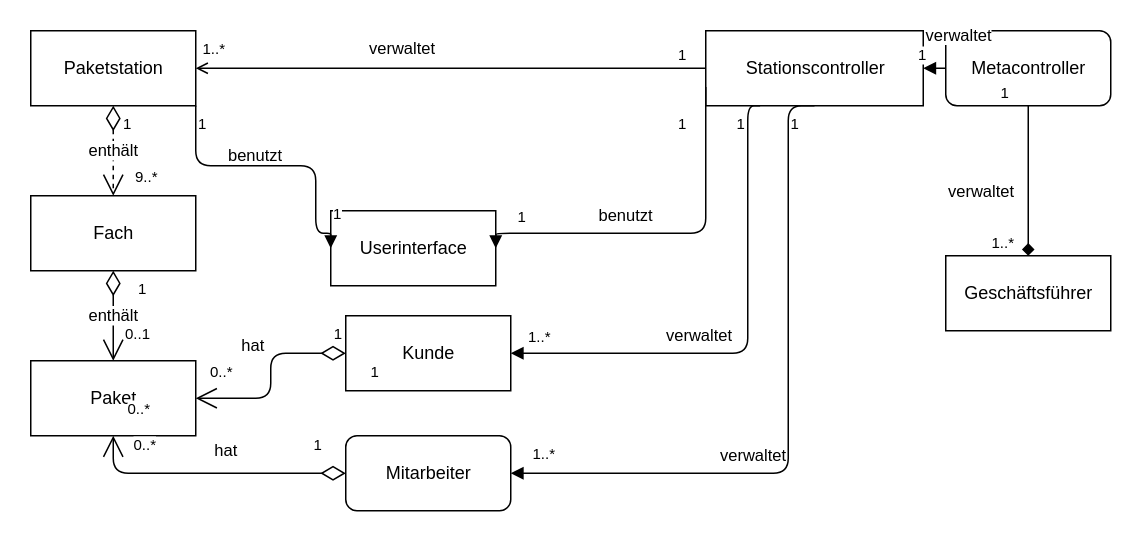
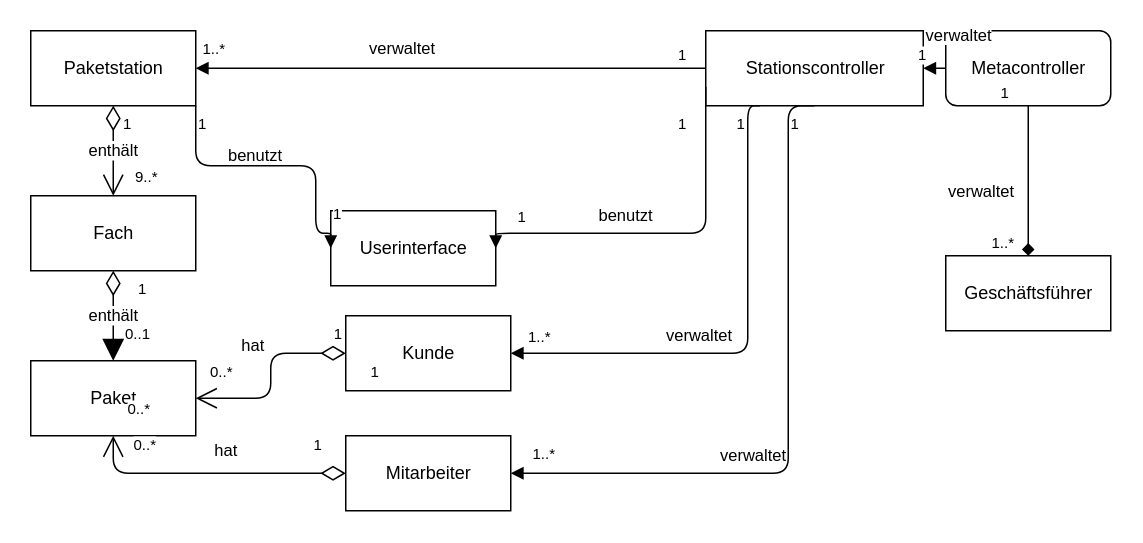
  <mxCell id="0" />
  <mxCell id="1" parent="0" />
  <mxCell id="2" value="Stationscontroller" style="html=1;" vertex="1" parent="1"><mxGeometry x="470" y="20" width="145" height="50" as="geometry" /></mxCell>
  <mxCell id="3" value="Paket" style="html=1;" vertex="1" parent="1"><mxGeometry x="20" y="240" width="110" height="50" as="geometry" /></mxCell>
  <mxCell id="4" value="Userinterface" style="html=1;" vertex="1" parent="1"><mxGeometry x="220" y="140" width="110" height="50" as="geometry" /></mxCell>
  <mxCell id="5" value="Fach" style="html=1;" vertex="1" parent="1"><mxGeometry x="20" y="130" width="110" height="50" as="geometry" /></mxCell>
  <mxCell id="6" value="Kunde" style="html=1;" vertex="1" parent="1"><mxGeometry x="230" y="210" width="110" height="50" as="geometry" /></mxCell>
- <mxCell id="7" value="Mitarbeiter" style="html=1;rounded=1;" vertex="1" parent="1"><mxGeometry x="230" y="290" width="110" height="50" as="geometry" /></mxCell>
+ <mxCell id="7" value="Mitarbeiter" style="html=1;" vertex="1" parent="1"><mxGeometry x="230" y="290" width="110" height="50" as="geometry" /></mxCell>
  <mxCell id="8" value="Paketstation" style="html=1;" vertex="1" parent="1"><mxGeometry x="20" y="20" width="110" height="50" as="geometry" /></mxCell>
- <mxCell id="9" value="enthält" style="endArrow=open;html=1;endSize=12;startArrow=diamondThin;startSize=14;startFill=0;edgeStyle=orthogonalEdgeStyle;entryX=0.5;entryY=0;entryDx=0;entryDy=0;dashed=1;" edge="1" parent="1" source="8" target="5"><mxGeometry relative="1" as="geometry"><mxPoint x="-400" y="320" as="sourcePoint" /><mxPoint x="150" y="170" as="targetPoint" /></mxGeometry></mxCell>
+ <mxCell id="9" value="enthält" style="endArrow=open;html=1;endSize=12;startArrow=diamondThin;startSize=14;startFill=0;edgeStyle=orthogonalEdgeStyle;entryX=0.5;entryY=0;entryDx=0;entryDy=0;" edge="1" parent="1" source="8" target="5"><mxGeometry relative="1" as="geometry"><mxPoint x="-400" y="320" as="sourcePoint" /><mxPoint x="150" y="170" as="targetPoint" /></mxGeometry></mxCell>
  <mxCell id="10" value="1" style="resizable=0;html=1;align=left;verticalAlign=top;labelBackgroundColor=#ffffff;fontSize=10;" connectable="0" vertex="1" parent="9"><mxGeometry x="-1" relative="1" as="geometry"><mxPoint x="4.59" as="offset" /></mxGeometry></mxCell>
  <mxCell id="11" value="9..*" style="resizable=0;html=1;align=right;verticalAlign=top;labelBackgroundColor=#ffffff;fontSize=10;" connectable="0" vertex="1" parent="9"><mxGeometry x="1" relative="1" as="geometry"><mxPoint x="30" y="-25" as="offset" /></mxGeometry></mxCell>
- <mxCell id="12" value="enthält" style="endArrow=open;html=1;endSize=12;startArrow=diamondThin;startSize=14;startFill=0;edgeStyle=orthogonalEdgeStyle;exitX=0.5;exitY=1;exitDx=0;exitDy=0;entryX=0.5;entryY=0;entryDx=0;entryDy=0;" edge="1" parent="1" source="5" target="3"><mxGeometry relative="1" as="geometry"><mxPoint x="-400" y="310" as="sourcePoint" /><mxPoint x="-240" y="310" as="targetPoint" /></mxGeometry></mxCell>
+ <mxCell id="12" value="enthält" style="endArrow=block;html=1;endSize=12;startArrow=diamondThin;startSize=14;startFill=0;edgeStyle=orthogonalEdgeStyle;exitX=0.5;exitY=1;exitDx=0;exitDy=0;entryX=0.5;entryY=0;entryDx=0;entryDy=0;" edge="1" parent="1" source="5" target="3"><mxGeometry relative="1" as="geometry"><mxPoint x="-400" y="310" as="sourcePoint" /><mxPoint x="-240" y="310" as="targetPoint" /></mxGeometry></mxCell>
  <mxCell id="13" value="1" style="resizable=0;html=1;align=left;verticalAlign=top;labelBackgroundColor=#ffffff;fontSize=10;" connectable="0" vertex="1" parent="12"><mxGeometry x="-1" relative="1" as="geometry"><mxPoint x="15" as="offset" /></mxGeometry></mxCell>
  <mxCell id="14" value="0..1" style="resizable=0;html=1;align=right;verticalAlign=top;labelBackgroundColor=#ffffff;fontSize=10;" connectable="0" vertex="1" parent="12"><mxGeometry x="1" relative="1" as="geometry"><mxPoint x="25" y="-30" as="offset" /></mxGeometry></mxCell>
- <mxCell id="15" value="verwaltet" style="endArrow=open;endFill=1;html=1;edgeStyle=orthogonalEdgeStyle;align=left;verticalAlign=top;exitX=0;exitY=0.5;exitDx=0;exitDy=0;entryX=1;entryY=0.5;entryDx=0;entryDy=0;" edge="1" parent="1" source="2" target="8"><mxGeometry x="0.331" y="-26" relative="1" as="geometry"><mxPoint x="-20" y="310" as="sourcePoint" /><mxPoint x="160" y="-10" as="targetPoint" /><mxPoint as="offset" /></mxGeometry></mxCell>
+ <mxCell id="15" value="verwaltet" style="endArrow=block;endFill=1;html=1;edgeStyle=orthogonalEdgeStyle;align=left;verticalAlign=top;exitX=0;exitY=0.5;exitDx=0;exitDy=0;entryX=1;entryY=0.5;entryDx=0;entryDy=0;" edge="1" parent="1" source="2" target="8"><mxGeometry x="0.331" y="-26" relative="1" as="geometry"><mxPoint x="-20" y="310" as="sourcePoint" /><mxPoint x="160" y="-10" as="targetPoint" /><mxPoint as="offset" /></mxGeometry></mxCell>
  <mxCell id="16" value="1" style="resizable=0;html=1;align=left;verticalAlign=bottom;labelBackgroundColor=#ffffff;fontSize=10;" connectable="0" vertex="1" parent="15"><mxGeometry x="-1" relative="1" as="geometry"><mxPoint x="-20.12" y="-0.59" as="offset" /></mxGeometry></mxCell>
  <mxCell id="17" value="1..*" style="resizable=0;html=1;align=left;verticalAlign=bottom;labelBackgroundColor=#ffffff;fontSize=10;" connectable="0" vertex="1" parent="1"><mxGeometry x="159.998" y="29.998" as="geometry"><mxPoint x="-27.12" y="10.41" as="offset" /></mxGeometry></mxCell>
  <mxCell id="18" value="benutzt" style="endArrow=block;endFill=1;html=1;edgeStyle=orthogonalEdgeStyle;align=left;verticalAlign=top;entryX=0;entryY=0.5;entryDx=0;entryDy=0;exitX=1;exitY=1;exitDx=0;exitDy=0;" edge="1" parent="1" source="8" target="4"><mxGeometry x="-0.351" y="20" relative="1" as="geometry"><mxPoint x="310" y="70" as="sourcePoint" /><mxPoint x="140" y="55.167" as="targetPoint" /><mxPoint as="offset" /><Array as="points"><mxPoint x="130" y="110" /><mxPoint x="210" y="110" /><mxPoint x="210" y="155" /></Array></mxGeometry></mxCell>
  <mxCell id="19" value="1" style="resizable=0;html=1;align=left;verticalAlign=bottom;labelBackgroundColor=#ffffff;fontSize=10;" connectable="0" vertex="1" parent="18"><mxGeometry x="-1" relative="1" as="geometry"><mxPoint x="-3.553e-15" y="19.83" as="offset" /></mxGeometry></mxCell>
  <mxCell id="20" value="1" style="resizable=0;html=1;align=left;verticalAlign=bottom;labelBackgroundColor=#ffffff;fontSize=10;" connectable="0" vertex="1" parent="1"><mxGeometry x="210" y="139.997" as="geometry"><mxPoint x="10.0" y="9.83" as="offset" /></mxGeometry></mxCell>
  <mxCell id="21" value="benutzt" style="endArrow=block;endFill=1;html=1;edgeStyle=orthogonalEdgeStyle;align=left;verticalAlign=top;entryX=1;entryY=0.5;entryDx=0;entryDy=0;exitX=0;exitY=0.75;exitDx=0;exitDy=0;" edge="1" parent="1" source="2" target="4"><mxGeometry x="0.385" y="-25" relative="1" as="geometry"><mxPoint x="390" y="69.997" as="sourcePoint" /><mxPoint x="490" y="154.997" as="targetPoint" /><mxPoint as="offset" /><Array as="points"><mxPoint x="470" y="155" /></Array></mxGeometry></mxCell>
  <mxCell id="22" value="1" style="resizable=0;html=1;align=left;verticalAlign=bottom;labelBackgroundColor=#ffffff;fontSize=10;" connectable="0" vertex="1" parent="21"><mxGeometry x="-1" relative="1" as="geometry"><mxPoint x="-20.0" y="32.33" as="offset" /></mxGeometry></mxCell>
  <mxCell id="23" value="1" style="resizable=0;html=1;align=left;verticalAlign=bottom;labelBackgroundColor=#ffffff;fontSize=10;" connectable="0" vertex="1" parent="1"><mxGeometry x="343.33" y="119.997" as="geometry"><mxPoint x="-3.553e-15" y="32.33" as="offset" /></mxGeometry></mxCell>
  <mxCell id="24" value="hat" style="endArrow=open;html=1;endSize=12;startArrow=diamondThin;startSize=14;startFill=0;edgeStyle=orthogonalEdgeStyle;entryX=1;entryY=0.5;entryDx=0;entryDy=0;" edge="1" parent="1" source="6" target="3"><mxGeometry x="-0.225" y="-13" relative="1" as="geometry"><mxPoint x="85" y="190.167" as="sourcePoint" /><mxPoint x="85" y="250.167" as="targetPoint" /><mxPoint x="1" y="-5" as="offset" /></mxGeometry></mxCell>
  <mxCell id="25" value="1" style="resizable=0;html=1;align=left;verticalAlign=top;labelBackgroundColor=#ffffff;fontSize=10;" connectable="0" vertex="1" parent="24"><mxGeometry x="-1" relative="1" as="geometry"><mxPoint x="15" as="offset" /></mxGeometry></mxCell>
  <mxCell id="26" value="0..*" style="resizable=0;html=1;align=right;verticalAlign=top;labelBackgroundColor=#ffffff;fontSize=10;" connectable="0" vertex="1" parent="24"><mxGeometry x="1" relative="1" as="geometry"><mxPoint x="25" y="-30" as="offset" /></mxGeometry></mxCell>
  <mxCell id="27" value="1" style="resizable=0;html=1;align=right;verticalAlign=top;labelBackgroundColor=#ffffff;fontSize=10;" connectable="0" vertex="1" parent="1"><mxGeometry x="199.997" y="245.167" as="geometry"><mxPoint x="28" y="-35" as="offset" /></mxGeometry></mxCell>
  <mxCell id="28" value="hat" style="endArrow=open;html=1;endSize=12;startArrow=diamondThin;startSize=14;startFill=0;edgeStyle=orthogonalEdgeStyle;entryX=0.5;entryY=1;entryDx=0;entryDy=0;exitX=0;exitY=0.5;exitDx=0;exitDy=0;" edge="1" parent="1" source="7" target="3"><mxGeometry x="0.893" y="-75" relative="1" as="geometry"><mxPoint x="243.33" y="245.167" as="sourcePoint" /><mxPoint x="140" y="275.167" as="targetPoint" /><mxPoint as="offset" /></mxGeometry></mxCell>
  <mxCell id="29" value="1" style="resizable=0;html=1;align=left;verticalAlign=top;labelBackgroundColor=#ffffff;fontSize=10;" connectable="0" vertex="1" parent="28"><mxGeometry x="-1" relative="1" as="geometry"><mxPoint x="-23.33" y="-30.83" as="offset" /></mxGeometry></mxCell>
  <mxCell id="30" value="0..*" style="resizable=0;html=1;align=right;verticalAlign=top;labelBackgroundColor=#ffffff;fontSize=10;" connectable="0" vertex="1" parent="28"><mxGeometry x="1" relative="1" as="geometry"><mxPoint x="25" y="-30" as="offset" /></mxGeometry></mxCell>
  <mxCell id="31" value="0..*" style="resizable=0;html=1;align=left;verticalAlign=top;labelBackgroundColor=#ffffff;fontSize=10;" connectable="0" vertex="1" parent="1"><mxGeometry x="380.003" y="279.997" as="geometry"><mxPoint x="-293.33" y="4" as="offset" /></mxGeometry></mxCell>
  <mxCell id="32" value="verwaltet" style="endArrow=block;endFill=1;html=1;edgeStyle=orthogonalEdgeStyle;align=left;verticalAlign=top;entryX=1;entryY=0.5;entryDx=0;entryDy=0;exitX=0.25;exitY=1;exitDx=0;exitDy=0;" edge="1" parent="1" source="2" target="6"><mxGeometry x="0.385" y="-25" relative="1" as="geometry"><mxPoint x="480" y="67.667" as="sourcePoint" /><mxPoint x="350" y="165.167" as="targetPoint" /><mxPoint as="offset" /><Array as="points"><mxPoint x="498" y="235" /></Array></mxGeometry></mxCell>
  <mxCell id="33" value="1" style="resizable=0;html=1;align=left;verticalAlign=bottom;labelBackgroundColor=#ffffff;fontSize=10;" connectable="0" vertex="1" parent="32"><mxGeometry x="-1" relative="1" as="geometry"><mxPoint x="-17.5" y="19.83" as="offset" /></mxGeometry></mxCell>
  <mxCell id="34" value="1..*" style="resizable=0;html=1;align=left;verticalAlign=bottom;labelBackgroundColor=#ffffff;fontSize=10;" connectable="0" vertex="1" parent="1"><mxGeometry x="350" y="199.997" as="geometry"><mxPoint x="-3.553e-15" y="32.33" as="offset" /></mxGeometry></mxCell>
  <mxCell id="35" value="verwaltet" style="endArrow=block;endFill=1;html=1;edgeStyle=orthogonalEdgeStyle;align=left;verticalAlign=top;entryX=1;entryY=0.5;entryDx=0;entryDy=0;exitX=0.5;exitY=1;exitDx=0;exitDy=0;" edge="1" parent="1" source="2" target="7"><mxGeometry x="0.385" y="-25" relative="1" as="geometry"><mxPoint x="507.5" y="80.167" as="sourcePoint" /><mxPoint x="353.333" y="245.167" as="targetPoint" /><mxPoint as="offset" /><Array as="points"><mxPoint x="525" y="315" /></Array></mxGeometry></mxCell>
  <mxCell id="36" value="1" style="resizable=0;html=1;align=left;verticalAlign=bottom;labelBackgroundColor=#ffffff;fontSize=10;" connectable="0" vertex="1" parent="35"><mxGeometry x="-1" relative="1" as="geometry"><mxPoint x="-17.5" y="19.83" as="offset" /></mxGeometry></mxCell>
  <mxCell id="37" value="1..*" style="resizable=0;html=1;align=left;verticalAlign=bottom;labelBackgroundColor=#ffffff;fontSize=10;" connectable="0" vertex="1" parent="1"><mxGeometry x="370" y="289.997" as="geometry"><mxPoint x="-17.5" y="19.83" as="offset" /></mxGeometry></mxCell>
  <mxCell id="38" value="Geschäftsführer" style="html=1;" vertex="1" parent="1"><mxGeometry x="630" y="170" width="110" height="50" as="geometry" /></mxCell>
  <mxCell id="39" value="Metacontroller" style="html=1;rounded=1;" vertex="1" parent="1"><mxGeometry x="630" y="20" width="110" height="50" as="geometry" /></mxCell>
  <mxCell id="40" value="verwaltet" style="endArrow=block;endFill=1;html=1;edgeStyle=orthogonalEdgeStyle;align=left;verticalAlign=top;exitX=0;exitY=0.5;exitDx=0;exitDy=0;entryX=1;entryY=0.5;entryDx=0;entryDy=0;" edge="1" parent="1" source="39" target="2"><mxGeometry x="1" y="-35" relative="1" as="geometry"><mxPoint x="480" y="55" as="sourcePoint" /><mxPoint x="140" y="55" as="targetPoint" /><mxPoint as="offset" /></mxGeometry></mxCell>
  <mxCell id="41" value="1" style="resizable=0;html=1;align=left;verticalAlign=bottom;labelBackgroundColor=#ffffff;fontSize=10;" connectable="0" vertex="1" parent="40"><mxGeometry x="-1" relative="1" as="geometry"><mxPoint x="-20.12" y="-0.59" as="offset" /></mxGeometry></mxCell>
  <mxCell id="42" value="verwaltet" style="endArrow=diamond;endFill=1;html=1;edgeStyle=orthogonalEdgeStyle;align=left;verticalAlign=top;exitX=0.5;exitY=1;exitDx=0;exitDy=0;entryX=0.5;entryY=0;entryDx=0;entryDy=0;" edge="1" parent="1" source="39" target="38"><mxGeometry x="-0.111" y="-55" relative="1" as="geometry"><mxPoint x="640" y="55" as="sourcePoint" /><mxPoint x="590" y="55" as="targetPoint" /><mxPoint as="offset" /></mxGeometry></mxCell>
  <mxCell id="43" value="1" style="resizable=0;html=1;align=left;verticalAlign=bottom;labelBackgroundColor=#ffffff;fontSize=10;" connectable="0" vertex="1" parent="42"><mxGeometry x="-1" relative="1" as="geometry"><mxPoint x="-20.12" y="-0.59" as="offset" /></mxGeometry></mxCell>
  <mxCell id="44" value="1..*" style="resizable=0;html=1;align=left;verticalAlign=bottom;labelBackgroundColor=#ffffff;fontSize=10;" connectable="0" vertex="1" parent="1"><mxGeometry x="310" y="209.997" as="geometry"><mxPoint x="349" y="-40.67" as="offset" /></mxGeometry></mxCell>
